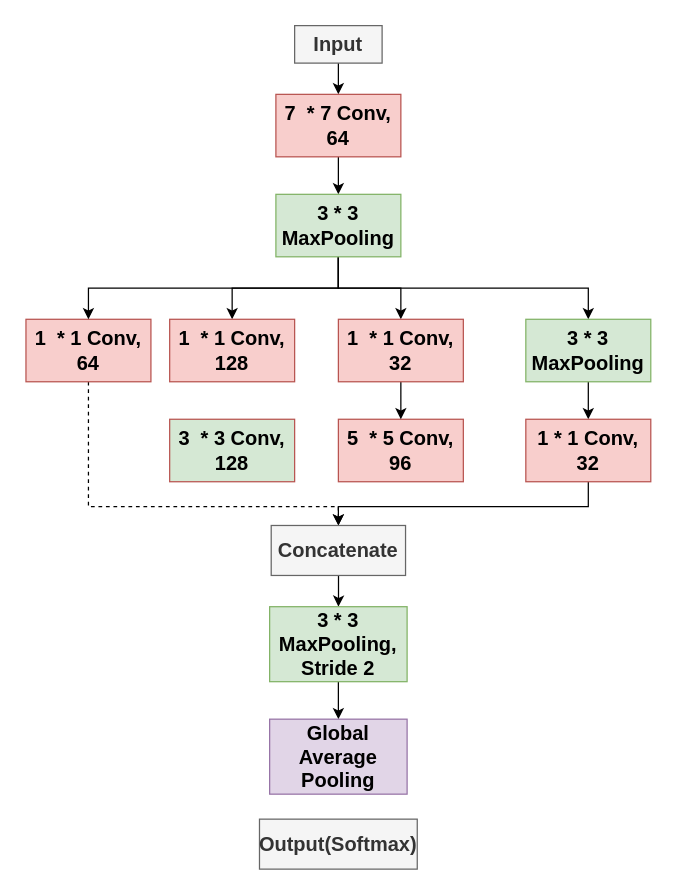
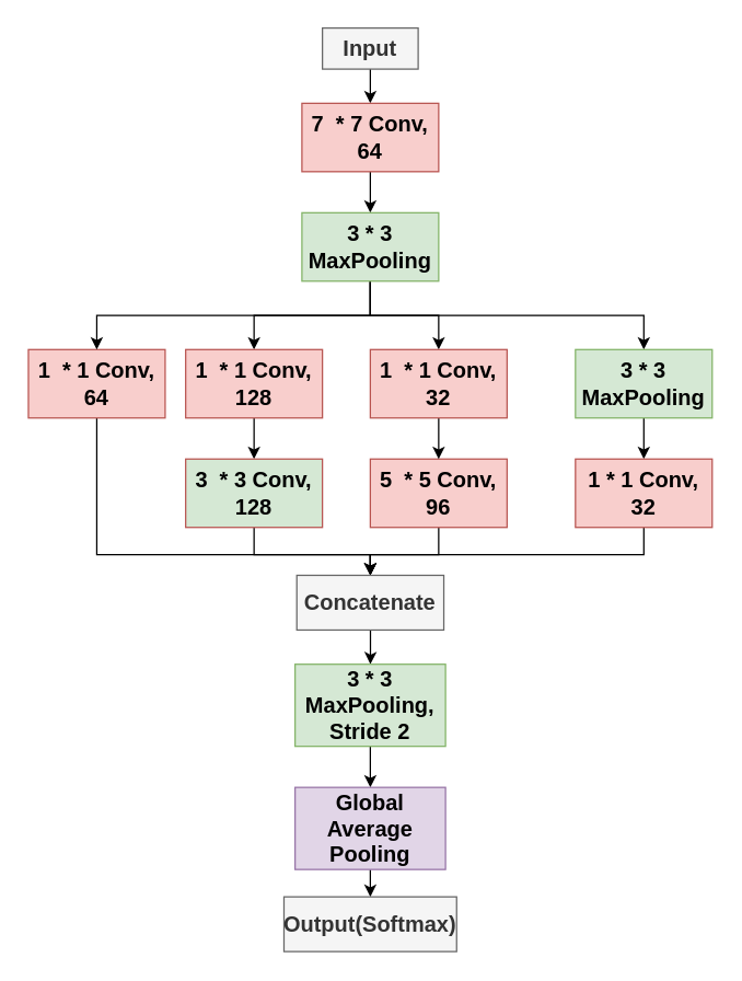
  <mxCell id="0" />
  <mxCell id="1" parent="0" />
  <mxCell id="2" style="edgeStyle=orthogonalEdgeStyle;rounded=0;orthogonalLoop=1;jettySize=auto;html=1;exitX=0.5;exitY=0;exitDx=0;exitDy=0;entryX=0.5;entryY=1;entryDx=0;entryDy=0;" edge="1" parent="1" source="3" target="7"><mxGeometry relative="1" as="geometry" /></mxCell>
  <mxCell id="3" value="&lt;b&gt;&lt;font style=&quot;font-size: 16px;&quot;&gt;Input&lt;/font&gt;&lt;/b&gt;" style="rounded=0;whiteSpace=wrap;html=1;direction=west;rotation=0;fillColor=#f5f5f5;fontColor=#333333;strokeColor=#666666;" vertex="1" parent="1"><mxGeometry x="235" y="20" width="70" height="30" as="geometry" /></mxCell>
- <mxCell id="4" style="edgeStyle=orthogonalEdgeStyle;rounded=0;orthogonalLoop=1;jettySize=auto;html=1;exitX=0.5;exitY=0;exitDx=0;exitDy=0;entryX=0.5;entryY=1;entryDx=0;entryDy=0;dashed=1;" edge="1" parent="1" source="5" target="26"><mxGeometry relative="1" as="geometry"><Array as="points"><mxPoint x="70" y="405" /><mxPoint x="270" y="405" /></Array></mxGeometry></mxCell>
+ <mxCell id="4" style="edgeStyle=orthogonalEdgeStyle;rounded=0;orthogonalLoop=1;jettySize=auto;html=1;exitX=0.5;exitY=0;exitDx=0;exitDy=0;entryX=0.5;entryY=1;entryDx=0;entryDy=0;" edge="1" parent="1" source="5" target="26"><mxGeometry relative="1" as="geometry"><Array as="points"><mxPoint x="70" y="405" /><mxPoint x="270" y="405" /></Array></mxGeometry></mxCell>
  <mxCell id="5" value="&lt;b&gt;&lt;font style=&quot;font-size: 16px;&quot;&gt;1&amp;nbsp; * 1 Conv, 64&lt;/font&gt;&lt;/b&gt;" style="rounded=0;whiteSpace=wrap;html=1;direction=west;rotation=0;fillColor=#f8cecc;strokeColor=#b85450;" vertex="1" parent="1"><mxGeometry x="20" y="255" width="100" height="50" as="geometry" /></mxCell>
  <mxCell id="6" value="" style="edgeStyle=orthogonalEdgeStyle;rounded=0;orthogonalLoop=1;jettySize=auto;html=1;" edge="1" parent="1" source="7" target="12"><mxGeometry relative="1" as="geometry" /></mxCell>
  <mxCell id="7" value="&lt;b&gt;&lt;font style=&quot;font-size: 16px;&quot;&gt;7&amp;nbsp; * 7 Conv, 64&lt;/font&gt;&lt;/b&gt;" style="rounded=0;whiteSpace=wrap;html=1;direction=west;rotation=0;fillColor=#f8cecc;strokeColor=#b85450;" vertex="1" parent="1"><mxGeometry x="220" y="75" width="100" height="50" as="geometry" /></mxCell>
  <mxCell id="8" style="edgeStyle=orthogonalEdgeStyle;rounded=0;orthogonalLoop=1;jettySize=auto;html=1;exitX=0.5;exitY=0;exitDx=0;exitDy=0;entryX=0.5;entryY=1;entryDx=0;entryDy=0;" edge="1" parent="1" source="12" target="5"><mxGeometry relative="1" as="geometry" /></mxCell>
  <mxCell id="9" style="edgeStyle=orthogonalEdgeStyle;rounded=0;orthogonalLoop=1;jettySize=auto;html=1;exitX=0.5;exitY=0;exitDx=0;exitDy=0;entryX=0.5;entryY=1;entryDx=0;entryDy=0;" edge="1" parent="1" source="12" target="14"><mxGeometry relative="1" as="geometry" /></mxCell>
  <mxCell id="10" style="edgeStyle=orthogonalEdgeStyle;rounded=0;orthogonalLoop=1;jettySize=auto;html=1;exitX=0.5;exitY=0;exitDx=0;exitDy=0;entryX=0.5;entryY=1;entryDx=0;entryDy=0;" edge="1" parent="1" source="12" target="20"><mxGeometry relative="1" as="geometry" /></mxCell>
  <mxCell id="11" style="edgeStyle=orthogonalEdgeStyle;rounded=0;orthogonalLoop=1;jettySize=auto;html=1;exitX=0.5;exitY=0;exitDx=0;exitDy=0;entryX=0.5;entryY=1;entryDx=0;entryDy=0;" edge="1" parent="1" source="12" target="22"><mxGeometry relative="1" as="geometry" /></mxCell>
  <mxCell id="12" value="&lt;span style=&quot;font-size: 16px;&quot;&gt;&lt;b&gt;3 * 3 MaxPooling&lt;/b&gt;&lt;/span&gt;" style="rounded=0;whiteSpace=wrap;html=1;direction=west;rotation=0;fillColor=#d5e8d4;strokeColor=#82b366;" vertex="1" parent="1"><mxGeometry x="220" y="155" width="100" height="50" as="geometry" /></mxCell>
+ <mxCell id="13" value="" style="edgeStyle=orthogonalEdgeStyle;rounded=0;orthogonalLoop=1;jettySize=auto;html=1;" edge="1" parent="1" source="14" target="16"><mxGeometry relative="1" as="geometry" /></mxCell>
  <mxCell id="14" value="&lt;b&gt;&lt;font style=&quot;font-size: 16px;&quot;&gt;1&amp;nbsp; * 1 Conv, 128&lt;/font&gt;&lt;/b&gt;" style="rounded=0;whiteSpace=wrap;html=1;direction=west;rotation=0;fillColor=#f8cecc;strokeColor=#b85450;" vertex="1" parent="1"><mxGeometry x="135" y="255" width="100" height="50" as="geometry" /></mxCell>
+ <mxCell id="15" style="edgeStyle=orthogonalEdgeStyle;rounded=0;orthogonalLoop=1;jettySize=auto;html=1;exitX=0.5;exitY=0;exitDx=0;exitDy=0;entryX=0.5;entryY=1;entryDx=0;entryDy=0;" edge="1" parent="1" source="16" target="26"><mxGeometry relative="1" as="geometry"><mxPoint x="350" y="455" as="targetPoint" /><Array as="points"><mxPoint x="185" y="405" /><mxPoint x="270" y="405" /></Array></mxGeometry></mxCell>
  <mxCell id="16" value="&lt;b&gt;&lt;font style=&quot;font-size: 16px;&quot;&gt;3&amp;nbsp; * 3 Conv, 128&lt;/font&gt;&lt;/b&gt;" style="rounded=0;whiteSpace=wrap;html=1;direction=west;rotation=0;fillColor=#d5e8d4;strokeColor=#b85450;" vertex="1" parent="1"><mxGeometry x="135" y="335" width="100" height="50" as="geometry" /></mxCell>
+ <mxCell id="17" style="edgeStyle=orthogonalEdgeStyle;rounded=0;orthogonalLoop=1;jettySize=auto;html=1;exitX=0.5;exitY=0;exitDx=0;exitDy=0;entryX=0.5;entryY=1;entryDx=0;entryDy=0;" edge="1" parent="1" source="18" target="26"><mxGeometry relative="1" as="geometry"><Array as="points"><mxPoint x="320" y="405" /><mxPoint x="270" y="405" /></Array></mxGeometry></mxCell>
  <mxCell id="18" value="&lt;b&gt;&lt;font style=&quot;font-size: 16px;&quot;&gt;5&amp;nbsp; * 5 Conv, 96&lt;/font&gt;&lt;/b&gt;" style="rounded=0;whiteSpace=wrap;html=1;direction=west;rotation=0;fillColor=#f8cecc;strokeColor=#b85450;" vertex="1" parent="1"><mxGeometry x="270" y="335" width="100" height="50" as="geometry" /></mxCell>
  <mxCell id="19" value="" style="edgeStyle=orthogonalEdgeStyle;rounded=0;orthogonalLoop=1;jettySize=auto;html=1;" edge="1" parent="1" source="20" target="18"><mxGeometry relative="1" as="geometry" /></mxCell>
  <mxCell id="20" value="&lt;b&gt;&lt;font style=&quot;font-size: 16px;&quot;&gt;1&amp;nbsp; * 1 Conv, 32&lt;/font&gt;&lt;/b&gt;" style="rounded=0;whiteSpace=wrap;html=1;direction=west;rotation=0;fillColor=#f8cecc;strokeColor=#b85450;" vertex="1" parent="1"><mxGeometry x="270" y="255" width="100" height="50" as="geometry" /></mxCell>
  <mxCell id="21" value="" style="edgeStyle=orthogonalEdgeStyle;rounded=0;orthogonalLoop=1;jettySize=auto;html=1;" edge="1" parent="1" source="22" target="24"><mxGeometry relative="1" as="geometry" /></mxCell>
  <mxCell id="22" value="&lt;span style=&quot;font-size: 16px;&quot;&gt;&lt;b&gt;3 * 3 MaxPooling&lt;/b&gt;&lt;/span&gt;" style="rounded=0;whiteSpace=wrap;html=1;direction=west;rotation=0;fillColor=#d5e8d4;strokeColor=#82b366;" vertex="1" parent="1"><mxGeometry x="420" y="255" width="100" height="50" as="geometry" /></mxCell>
  <mxCell id="23" style="edgeStyle=orthogonalEdgeStyle;rounded=0;orthogonalLoop=1;jettySize=auto;html=1;exitX=0.5;exitY=0;exitDx=0;exitDy=0;entryX=0.5;entryY=1;entryDx=0;entryDy=0;" edge="1" parent="1" source="24" target="26"><mxGeometry relative="1" as="geometry"><Array as="points"><mxPoint x="470" y="405" /><mxPoint x="270" y="405" /></Array></mxGeometry></mxCell>
  <mxCell id="24" value="&lt;span style=&quot;font-size: 16px;&quot;&gt;&lt;b&gt;1 * 1 Conv, 32&lt;/b&gt;&lt;/span&gt;" style="rounded=0;whiteSpace=wrap;html=1;direction=west;rotation=0;fillColor=#f8cecc;strokeColor=#b85450;" vertex="1" parent="1"><mxGeometry x="420" y="335" width="100" height="50" as="geometry" /></mxCell>
  <mxCell id="25" value="" style="edgeStyle=orthogonalEdgeStyle;rounded=0;orthogonalLoop=1;jettySize=auto;html=1;" edge="1" parent="1" source="26" target="28"><mxGeometry relative="1" as="geometry" /></mxCell>
  <mxCell id="26" value="&lt;b&gt;&lt;font style=&quot;font-size: 16px;&quot;&gt;Concatenate&lt;/font&gt;&lt;/b&gt;" style="rounded=0;whiteSpace=wrap;html=1;direction=west;rotation=0;fillColor=#f5f5f5;fontColor=#333333;strokeColor=#666666;" vertex="1" parent="1"><mxGeometry x="216.25" y="420" width="107.5" height="40" as="geometry" /></mxCell>
  <mxCell id="27" value="" style="edgeStyle=orthogonalEdgeStyle;rounded=0;orthogonalLoop=1;jettySize=auto;html=1;" edge="1" parent="1" source="28" target="30"><mxGeometry relative="1" as="geometry" /></mxCell>
  <mxCell id="28" value="&lt;span style=&quot;font-size: 16px;&quot;&gt;&lt;b&gt;3 * 3 MaxPooling,&lt;/b&gt;&lt;/span&gt;&lt;div&gt;&lt;span style=&quot;font-size: 16px;&quot;&gt;&lt;b&gt;Stride 2&lt;/b&gt;&lt;/span&gt;&lt;/div&gt;" style="rounded=0;whiteSpace=wrap;html=1;direction=west;rotation=0;fillColor=#d5e8d4;strokeColor=#82b366;" vertex="1" parent="1"><mxGeometry x="215" y="485" width="110" height="60" as="geometry" /></mxCell>
+ <mxCell id="29" value="" style="edgeStyle=orthogonalEdgeStyle;rounded=0;orthogonalLoop=1;jettySize=auto;html=1;" edge="1" parent="1" source="30" target="31"><mxGeometry relative="1" as="geometry" /></mxCell>
  <mxCell id="30" value="&lt;span style=&quot;font-size: 16px;&quot;&gt;&lt;b&gt;Global Average Pooling&lt;/b&gt;&lt;/span&gt;" style="rounded=0;whiteSpace=wrap;html=1;direction=west;rotation=0;fillColor=#e1d5e7;strokeColor=#9673a6;" vertex="1" parent="1"><mxGeometry x="215" y="575" width="110" height="60" as="geometry" /></mxCell>
  <mxCell id="31" value="&lt;span style=&quot;font-size: 16px;&quot;&gt;&lt;b&gt;Output(Softmax)&lt;/b&gt;&lt;/span&gt;" style="rounded=0;whiteSpace=wrap;html=1;direction=west;rotation=0;fillColor=#f5f5f5;strokeColor=#666666;fontColor=#333333;" vertex="1" parent="1"><mxGeometry x="206.88" y="655" width="126.25" height="40" as="geometry" /></mxCell>
